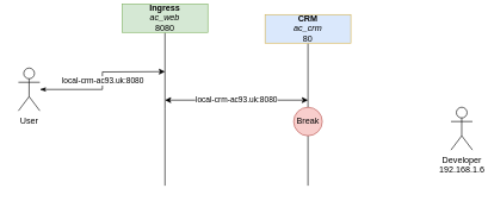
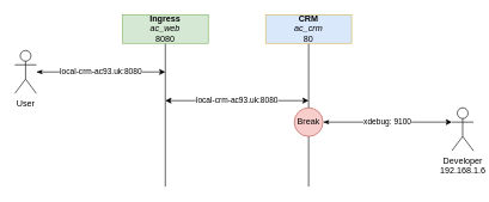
  <mxCell id="0" />
  <mxCell id="1" parent="0" />
  <mxCell id="2" style="edgeStyle=orthogonalEdgeStyle;rounded=0;orthogonalLoop=1;jettySize=auto;html=1;endArrow=none;endFill=0;" edge="1" parent="1"><mxGeometry relative="1" as="geometry"><mxPoint x="430" y="260" as="targetPoint" /><mxPoint x="430" y="60" as="sourcePoint" /></mxGeometry></mxCell>
  <mxCell id="3" style="edgeStyle=orthogonalEdgeStyle;rounded=0;orthogonalLoop=1;jettySize=auto;html=1;startArrow=none;startFill=0;endArrow=none;endFill=0;" edge="1" parent="1" source="4"><mxGeometry relative="1" as="geometry"><mxPoint x="230" y="260" as="targetPoint" /></mxGeometry></mxCell>
- <mxCell id="4" value="&lt;b&gt;Ingress&lt;/b&gt;&lt;br&gt;&lt;i&gt;ac_web&lt;/i&gt;&lt;br&gt;8080" style="rounded=0;whiteSpace=wrap;html=1;fillColor=#d5e8d4;strokeColor=#82b366;" vertex="1" parent="1"><mxGeometry x="170" y="5" width="120" height="40" as="geometry" /></mxCell>
+ <mxCell id="4" value="&lt;b&gt;Ingress&lt;/b&gt;&lt;br&gt;&lt;i&gt;ac_web&lt;/i&gt;&lt;br&gt;8080" style="rounded=0;whiteSpace=wrap;html=1;fillColor=#d5e8d4;strokeColor=#82b366;" vertex="1" parent="1"><mxGeometry x="170" y="20" width="120" height="40" as="geometry" /></mxCell>
  <mxCell id="5" value="local-crm-ac93.uk:8080" style="edgeStyle=orthogonalEdgeStyle;rounded=0;orthogonalLoop=1;jettySize=auto;html=1;startArrow=classicThin;startFill=1;" edge="1" parent="1" source="6"><mxGeometry relative="1" as="geometry"><mxPoint x="230" y="100" as="targetPoint" /></mxGeometry></mxCell>
- <mxCell id="6" value="User" style="shape=umlActor;verticalLabelPosition=bottom;labelBackgroundColor=#ffffff;verticalAlign=top;html=1;outlineConnect=0;" vertex="1" parent="1"><mxGeometry x="25" y="95" width="30" height="60" as="geometry" /></mxCell>
+ <mxCell id="6" value="User" style="shape=umlActor;verticalLabelPosition=bottom;labelBackgroundColor=#ffffff;verticalAlign=top;html=1;outlineConnect=0;" vertex="1" parent="1"><mxGeometry x="20" y="70" width="30" height="60" as="geometry" /></mxCell>
  <mxCell id="7" value="local-crm-ac93.uk:8080" style="endArrow=classic;html=1;startArrow=classic;startFill=1;" edge="1" parent="1"><mxGeometry width="50" height="50" relative="1" as="geometry"><mxPoint x="230" y="140" as="sourcePoint" /><mxPoint x="430" y="140" as="targetPoint" /></mxGeometry></mxCell>
  <mxCell id="8" value="&lt;b&gt;CRM&lt;/b&gt;&lt;br&gt;&lt;i&gt;ac_crm&lt;/i&gt;&lt;br&gt;80" style="rounded=0;whiteSpace=wrap;html=1;fillColor=#dae8fc;strokeColor=#d6b656;" vertex="1" parent="1"><mxGeometry x="370" y="20" width="120" height="40" as="geometry" /></mxCell>
+ <mxCell id="9" value="xdebug: 9100" style="edgeStyle=orthogonalEdgeStyle;rounded=0;orthogonalLoop=1;jettySize=auto;html=1;entryX=0;entryY=0.333;entryDx=0;entryDy=0;entryPerimeter=0;startArrow=classicThin;startFill=1;" edge="1" parent="1" source="10" target="11"><mxGeometry relative="1" as="geometry" /></mxCell>
  <mxCell id="10" value="Break" style="ellipse;whiteSpace=wrap;html=1;fillColor=#f8cecc;strokeColor=#b85450;" vertex="1" parent="1"><mxGeometry x="410" y="150" width="40" height="40" as="geometry" /></mxCell>
  <mxCell id="11" value="Developer&lt;br&gt;192.168.1.6" style="shape=umlActor;verticalLabelPosition=bottom;labelBackgroundColor=#ffffff;verticalAlign=top;html=1;outlineConnect=0;" vertex="1" parent="1"><mxGeometry x="630" y="150" width="30" height="60" as="geometry" /></mxCell>
